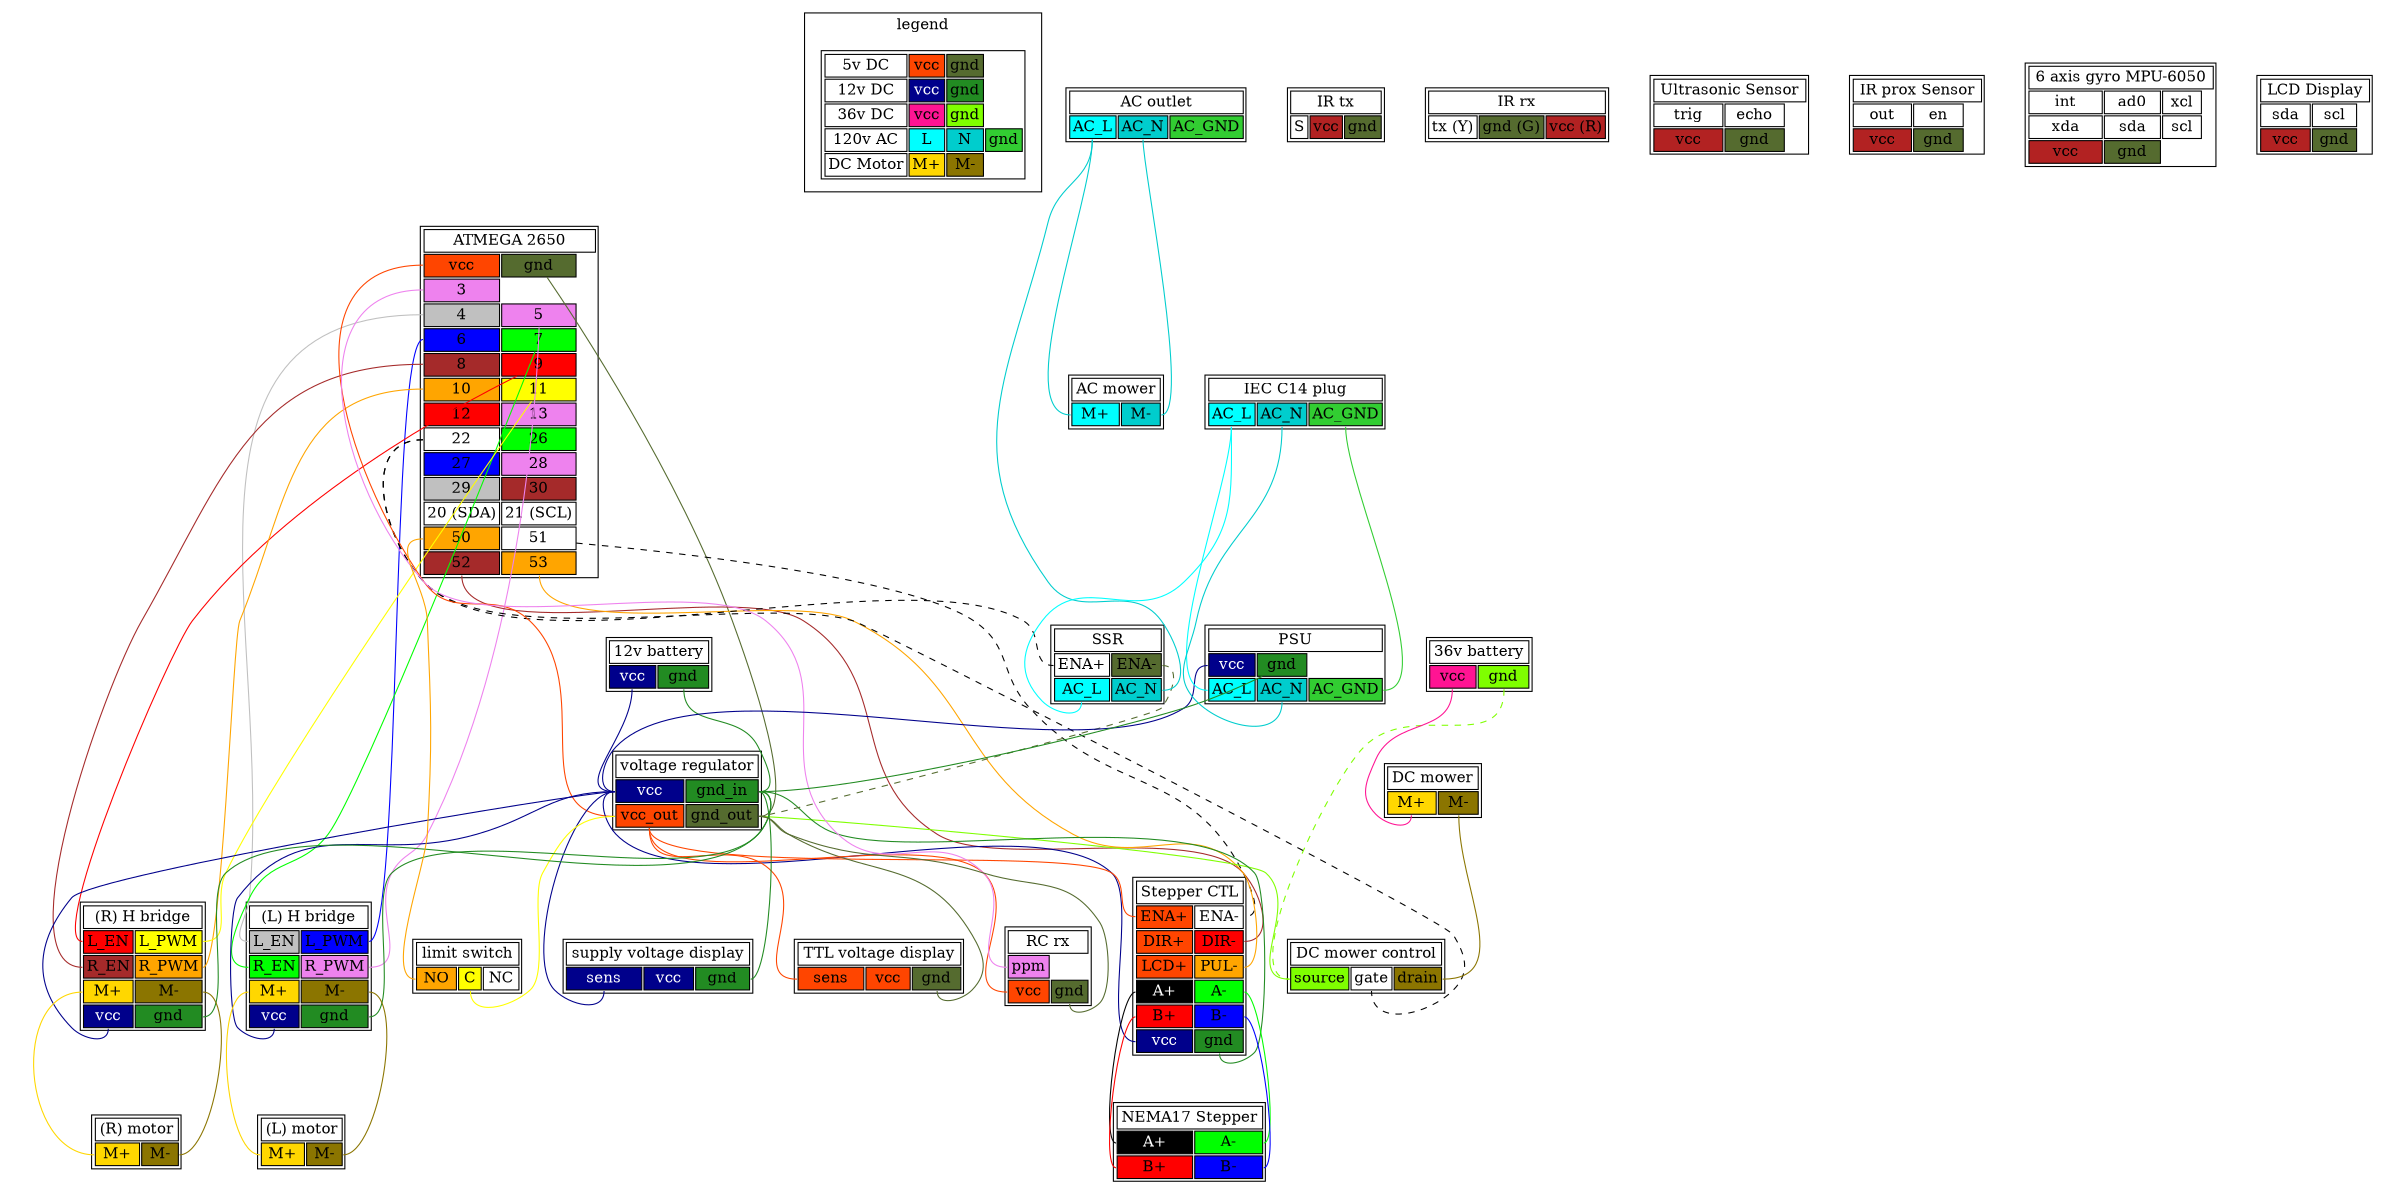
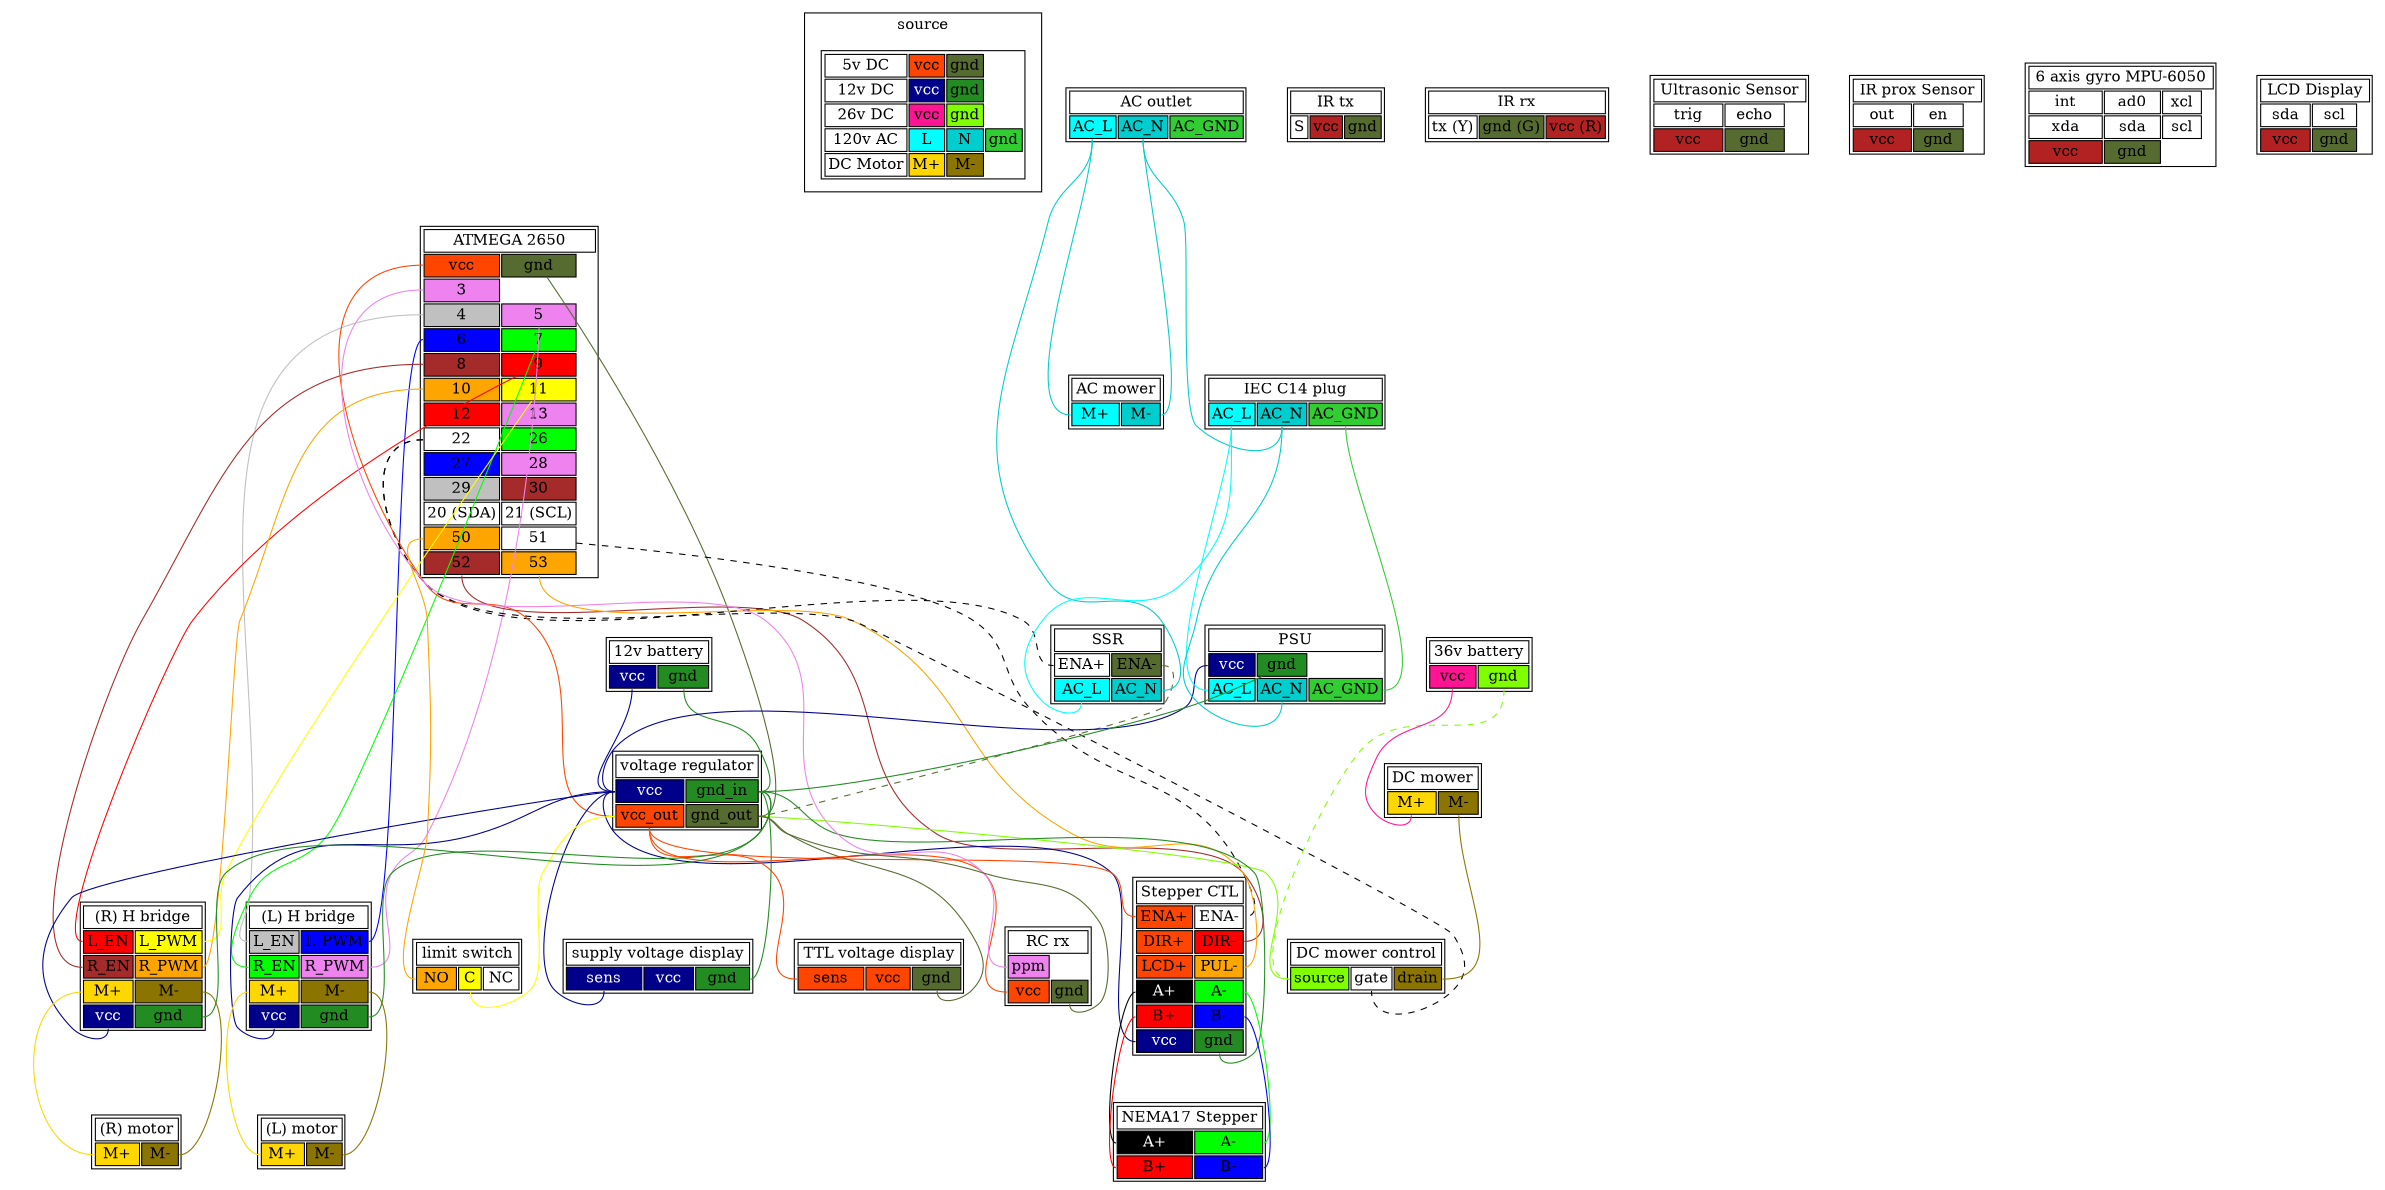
  graph {
    nodesep=0.3
    node [shape=none]
    edge [color=blue4 headport=vcc tailport=gnd]
-   n1 [label=<<table> 			<tr><td>5v DC</td> 				<td bgcolor="orangered">vcc</td> 				<td bgcolor="darkolivegreen">gnd</td></tr> 			<tr><td>12v DC</td> 				<td bgcolor="blue4"><font color="white">vcc</font></td> 				<td bgcolor="forestgreen">gnd</td></tr> 			<tr><td>36v DC</td> 				<td bgcolor="deeppink">vcc</td> 				<td bgcolor="chartreuse">gnd</td></tr> 			<tr><td>120v AC</td> 				<td bgcolor="cyan">L</td> 				<td bgcolor="cyan3">N</td> 				<td bgcolor="limegreen">gnd</td></tr> 			<tr><td>DC Motor</td> 				<td bgcolor="gold1">M+</td> 				<td bgcolor="gold4">M-</td></tr> 			</table>>]
+   n1 [label=<<table> 			<tr><td>5v DC</td> 				<td bgcolor="orangered">vcc</td> 				<td bgcolor="darkolivegreen">gnd</td></tr> 			<tr><td>12v DC</td> 				<td bgcolor="blue4"><font color="white">vcc</font></td> 				<td bgcolor="forestgreen">gnd</td></tr> 			<tr><td>26v DC</td> 				<td bgcolor="deeppink">vcc</td> 				<td bgcolor="chartreuse">gnd</td></tr> 			<tr><td>120v AC</td> 				<td bgcolor="cyan">L</td> 				<td bgcolor="cyan3">N</td> 				<td bgcolor="limegreen">gnd</td></tr> 			<tr><td>DC Motor</td> 				<td bgcolor="gold1">M+</td> 				<td bgcolor="gold4">M-</td></tr> 			</table>>]
    n2 [label=<<table> 			<tr><td colspan="11">ATMEGA 2650</td></tr> 			<tr> 				<td port="vcc" bgcolor="orangered">vcc</td> 				<td port="gnd" bgcolor="darkolivegreen">gnd</td> 			</tr><tr> 				<td port="3" bgcolor="violet">3</td> 			</tr><tr> 				<td port="4" bgcolor="gray">4</td> 				<td port="5" bgcolor="violet">5</td> 			</tr><tr> 				<td port="6" bgcolor="blue">6</td> 				<td port="7" bgcolor="green">7</td> 			</tr><tr> 				<td port="8" bgcolor="brown">8</td> 				<td port="9" bgcolor="red">9</td> 			</tr><tr> 				<td port="10" bgcolor="orange">10</td> 				<td port="11" bgcolor="yellow">11</td> 			</tr><tr> 				<td port="12" bgcolor="red">12</td> 				<td port="13" bgcolor="violet">13</td> 			</tr><tr> 				<td port="22" bgcolor="white">22</td> 				<td port="26" bgcolor="green">26</td> 			</tr><tr> 				<td port="27" bgcolor="blue">27</td> 				<td port="28" bgcolor="violet">28</td> 			</tr><tr> 				<td port="29" bgcolor="gray">29</td> 				<td port="30" bgcolor="brown">30</td> 			</tr><tr> 				<td port="sda">20 (SDA)</td> 				<td port="scl">21 (SCL)</td> 			</tr><tr> 				<td port="50" bgcolor="orange">50</td> 				<td port="51" bgcolor="white">51</td> 			</tr><tr> 				<td port="52" bgcolor="brown">52</td> 				<td port="53" bgcolor="orange">53</td>				 			</tr> 			</table>>]
    n3 [label=<<table> 			<tr><td colspan="2">voltage regulator</td></tr> 			<tr><td port="vcc_in" bgcolor="blue4"><font color="white">vcc</font></td> 				<td port="gnd_in" bgcolor="forestgreen">gnd_in</td></tr> 			<tr><td port="vcc_out" bgcolor="orangered">vcc_out</td> 				<td port="gnd_out" bgcolor="darkolivegreen">gnd_out</td></tr></table>>]
    n4 [label=<<table> 			<tr><td colspan="2">(L) H bridge</td></tr> 			<tr><td port="L_EN" bgcolor="gray">L_EN</td> 				<td port="L_PWM" bgcolor="blue">L_PWM</td></tr> 			<tr><td port="R_EN" bgcolor="green">R_EN</td> 				<td port="R_PWM" bgcolor="violet">R_PWM</td></tr> 			<tr><td port="m_plus" bgcolor="gold1">M+</td> 				<td port="m_minus" bgcolor="gold4">M-</td></tr> 			<tr><td port="vcc" bgcolor="blue4"><font color="white">vcc</font></td> 				<td port="gnd" bgcolor="forestgreen">gnd</td></tr></table>>]
    n5 [label=<<table> 			<tr><td colspan="2">(R) H bridge</td></tr> 			<tr><td port="L_EN" bgcolor="red">L_EN</td> 				<td port="L_PWM" bgcolor="yellow">L_PWM</td></tr> 			<tr><td port="R_EN" bgcolor="brown">R_EN</td> 				<td port="R_PWM" bgcolor="orange">R_PWM</td></tr> 			<tr><td port="m_plus" bgcolor="gold1">M+</td> 				<td port="m_minus" bgcolor="gold4">M-</td></tr> 			<tr><td port="vcc" bgcolor="blue4"><font color="white">vcc</font></td> 				<td port="gnd" bgcolor="forestgreen">gnd</td></tr></table>>]
    n6 [label=<<table> 			<tr><td colspan="2">Stepper CTL</td></tr> 			<tr><td port="ENA_plus" bgcolor="orangered">ENA+</td> 				<td port="ENA">ENA-</td></tr> 			<tr><td port="DIR_plus" bgcolor="orangered">DIR+</td> 				<td port="DIR" bgcolor="red">DIR-</td></tr> 			<tr><td port="PUL_plus" bgcolor="orangered">LCD+</td> 				<td port="PUL" bgcolor="orange">PUL-</td></tr> 			<tr><td port="A_plus" bgcolor="black"><font color="white">A+</font></td> 				<td port="A_minus" bgcolor="green">A-</td></tr> 			<tr><td port="B_plus" bgcolor="red">B+</td> 				<td port="B_minus" bgcolor="blue">B-</td></tr> 			<tr><td port="vcc" bgcolor="blue4"><font color="white">vcc</font></td> 				<td port="gnd" bgcolor="forestgreen">gnd</td></tr></table>>]
    n7 [label=<<table> 			<tr><td colspan="2">SSR</td></tr> 			<tr><td port="ENA">ENA+</td> 				<td port="gnd" bgcolor="darkolivegreen">ENA-</td></tr> 			<tr><td port="AC_L" bgcolor="cyan">AC_L</td> 				<td port="AC_N" bgcolor="cyan3">AC_N</td></tr></table>>]
    n8 [label=<<table><tr><td colspan="3">DC mower control</td></tr> 		    <tr><td port="source" bgcolor="chartreuse">source</td> 			    <td port="gate">gate</td> 			    <td port="drain" bgcolor="gold4">drain</td></tr></table>>]
    n9 [label=<<table> 			<tr><td colspan="3">TTL voltage display</td></tr> 			<tr><td port="sens" bgcolor="orangered">sens</td> 				<td port="vcc" bgcolor="orangered">vcc</td> 				<td port="gnd" bgcolor="darkolivegreen">gnd</td></tr></table>>]
    n10 [label=<<table> 			<tr><td colspan="3">supply voltage display</td></tr> 			<tr><td port="sens" bgcolor="blue4"><font color="white">sens</font></td> 				<td port="vcc" bgcolor="blue4"><font color="white">vcc</font></td> 				<td port="gnd" bgcolor="forestgreen">gnd</td></tr></table>>]
    n11 [label=<<table><tr><td colspan="2">RC rx</td></tr> 			<tr><td port="ppm" bgcolor="violet">ppm</td></tr> 			<tr><td port="vcc" bgcolor="orangered">vcc</td> 				<td port="gnd" bgcolor="darkolivegreen">gnd</td></tr></table>>]
    n12 [label=<<table><tr><td colspan="3">limit switch</td></tr> 			<tr><td port="NO" bgcolor="orange">NO</td> 				<td port="C" bgcolor="yellow">C</td> 				<td port="NC">NC</td></tr></table>>]
    n13 [label=<<table><tr><td colspan="2">(L) motor</td></tr> 			<tr><td port="m_plus" bgcolor="gold1">M+</td> 				<td port="m_minus" bgcolor="gold4">M-</td></tr></table>>]
    n14 [label=<<table><tr><td colspan="2">(R) motor</td></tr> 			<tr><td port="m_plus" bgcolor="gold1">M+</td> 				<td port="m_minus" bgcolor="gold4">M-</td></tr></table>>]
    n15 [label=<<table> 			<tr><td colspan="2">NEMA17 Stepper</td></tr> 			<tr><td port="A_plus" bgcolor="black"><font color="white">A+</font></td> 				<td port="A_minus" bgcolor="green">A-</td></tr> 			<tr><td port="B_plus" bgcolor="red">B+</td> 				<td port="B_minus" bgcolor="blue">B-</td></tr></table>>]
    n16 [label=<<table><tr><td colspan="2">12v battery</td></tr> 			<tr><td port="vcc" bgcolor="blue4"><font color="white">vcc</font></td> 				<td port="gnd" bgcolor="forestgreen">gnd</td></tr></table>>]
    n17 [label=<<table><tr><td colspan="3">PSU</td></tr> 			<tr><td port="vcc" bgcolor="blue4"><font color="white">vcc</font></td> 				<td port="gnd" bgcolor="forestgreen">gnd</td></tr> 			<tr><td port="AC_L" bgcolor="cyan">AC_L</td> 				<td port="AC_N" bgcolor="cyan3">AC_N</td> 				<td port="AC_GND" bgcolor="limegreen">AC_GND</td></tr></table>>]
    n18 [label=<<table><tr><td colspan="2">AC mower</td></tr> 		    <tr><td port="m_plus" bgcolor="cyan">M+</td> 			    <td port="m_minus" bgcolor="cyan3">M-</td></tr></table>>]
    n19 [label=<<table><tr><td colspan="3">AC outlet</td></tr> 		    <tr><td port="AC_L" bgcolor="cyan">AC_L</td> 			    <td port="AC_N" bgcolor="cyan3">AC_N</td> 			    <td port="AC_GND" bgcolor="limegreen">AC_GND</td></tr></table>>]
    n20 [label=<<table><tr><td colspan="3">IEC C14 plug</td></tr> 		    <tr><td port="AC_L" bgcolor="cyan">AC_L</td> 			    <td port="AC_N" bgcolor="cyan3">AC_N</td> 			    <td port="AC_GND" bgcolor="limegreen">AC_GND</td></tr></table>>]
    n21 [label=<<table><tr><td colspan="2">36v battery</td></tr> 			<tr><td port="vcc" bgcolor="deeppink">vcc</td> 				<td port="gnd" bgcolor="chartreuse">gnd</td></tr></table>>]
    n22 [label=<<table><tr><td colspan="2">DC mower</td></tr> 		    <tr><td port="m_plus" bgcolor="gold1">M+</td> 			    <td port="m_minus" bgcolor="gold4">M-</td></tr></table>>]
    n23 [label=<<table><tr><td colspan="3">IR tx</td></tr> 		    <tr><td port="S">S</td> 			    <td bgcolor="firebrick">vcc</td> 				<td bgcolor="darkolivegreen">gnd</td></tr></table>>]
    n24 [label=<<table><tr><td colspan="3">IR rx</td></tr> 		    <tr><td port="tx">tx (Y)</td> 			    <td port="gnd" bgcolor="darkolivegreen">gnd (G)</td> 			    <td port="vcc" bgcolor="firebrick">vcc (R)</td></tr></table>>]
    n25 [label=<<table><tr><td colspan="4">Ultrasonic Sensor</td></tr> 		    <tr><td port="trig">trig</td> 			    <td port="echo">echo</td></tr> 			<tr><td bgcolor="firebrick">vcc</td> 				<td bgcolor="darkolivegreen">gnd</td></tr></table>>]
    n26 [label=<<table><tr><td colspan="4">IR prox Sensor</td></tr> 		    <tr><td port="out">out</td> 			    <td port="en">en</td></tr> 			<tr><td bgcolor="firebrick">vcc</td> 				<td bgcolor="darkolivegreen">gnd</td></tr></table>>]
    n27 [label=<<table><tr><td colspan="4">6 axis gyro MPU-6050</td></tr> 		    <tr><td port="int">int</td> 			    <td port="ad0">ad0</td> 				<td port="xcl">xcl</td></tr> 			<tr><td port="xda">xda</td> 			    <td port="sda">sda</td> 				<td port="scl">scl</td></tr> 			<tr><td bgcolor="firebrick">vcc</td> 				<td bgcolor="darkolivegreen">gnd</td></tr></table>>]
    n28 [label=<<table><tr><td colspan="4">LCD Display</td></tr> 		    <tr><td port="sda">sda</td> 			    <td port="scl">scl</td></tr> 			<tr><td bgcolor="firebrick">vcc</td> 				<td bgcolor="darkolivegreen">gnd</td></tr></table>>]
    subgraph cluster_1 {
-     label=legend
+     label=source
      n1
    }
    n2 -- n3 [color=darkolivegreen headport=gnd_out]
    n2 -- n4 [color=gray headport=L_EN tailport=4]
    n2 -- n4 [color=violet headport=R_PWM tailport=5]
    n2 -- n4 [color=blue headport=L_PWM tailport=6]
    n2 -- n4 [color=green headport=R_EN tailport=7]
    n2 -- n5 [color=brown headport=R_EN tailport=8]
    n2 -- n5 [color=red headport=L_EN tailport=9]
    n2 -- n5 [color=orange headport=R_PWM tailport=10]
    n2 -- n5 [color=yellow headport=L_PWM tailport=11]
    n2 -- n6 [headport=ENA style=dashed tailport=51 color=""]
    n2 -- n6 [color=brown headport=DIR tailport=52]
    n2 -- n6 [color=orange headport=PUL tailport=53]
    n2 -- n7 [headport=ENA style=dashed tailport=22 color=""]
    n2 -- n8 [headport=gate style=dashed tailport=22 color=""]
    n3 -- n2 [color=orangered tailport=vcc_out]
    n3 -- n4 [tailport=vcc_in]
    n3 -- n5 [tailport=vcc_in]
    n3 -- n6 [tailport=vcc_in]
    n3 -- n6 [color=orangered headport=ENA_plus tailport=vcc_out]
    n3 -- n8 [color=chartreuse headport=source tailport=gnd_out]
    n3 -- n9 [color=orangered headport=sens tailport=vcc_out]
    n3 -- n9 [color=darkolivegreen headport=gnd tailport=gnd_out]
    n3 -- n10 [headport=sens tailport=vcc_in]
    n3 -- n10 [color=forestgreen headport=gnd tailport=gnd_in]
    n3 -- n11 [color=orangered tailport=vcc_out]
    n3 -- n12 [color=yellow headport=C tailport=vcc_out]
    n4 -- n3 [color=forestgreen headport=gnd_in]
    n4 -- n13 [color=gold1 headport=m_plus tailport=m_plus]
    n4 -- n13 [color=gold4 headport=m_minus tailport=m_minus]
    n5 -- n3 [color=forestgreen headport=gnd_in]
    n5 -- n14 [color=gold1 headport=m_plus tailport=m_plus]
    n5 -- n14 [color=gold4 headport=m_minus tailport=m_minus]
    n6 -- n3 [color=forestgreen headport=gnd_in]
    n6 -- n15 [color=black headport=A_plus tailport=A_plus]
    n6 -- n15 [color=red headport=B_plus tailport=B_plus]
    n6 -- n15 [color=green headport=A_minus tailport=A_minus]
    n6 -- n15 [color=blue headport=B_minus tailport=B_minus]
    n7 -- n3 [color=darkolivegreen headport=gnd_out style=dashed]
    n11 -- n2 [color=violet headport=3 tailport=ppm]
    n11 -- n3 [color=darkolivegreen headport=gnd_out]
    n12 -- n2 [color=orange headport=50 tailport=NO]
    n16 -- n3 [headport=vcc_in tailport=vcc]
    n16 -- n3 [color=forestgreen headport=gnd_in]
    n17 -- n3 [headport=vcc_in tailport=vcc]
    n17 -- n3 [color=forestgreen headport=gnd_in]
    n18 -- n19 [color=cyan3 headport=AC_N tailport=m_minus]
    n19 -- n7 [color=cyan3 headport=AC_N tailport=AC_L]
    n19 -- n18 [color=cyan3 headport=m_plus tailport=AC_L]
+   n19 -- n20 [color=cyan3 headport=AC_N tailport=AC_N]
    n20 -- n7 [color=cyan headport=AC_L tailport=AC_L]
    n20 -- n17 [color=cyan headport=AC_L tailport=AC_L]
    n20 -- n17 [color=cyan3 headport=AC_N tailport=AC_N]
    n20 -- n17 [color=limegreen headport=AC_GND tailport=AC_GND]
    n21 -- n8 [color=chartreuse headport=source style=dashed]
    n21 -- n22 [color=deeppink headport=m_plus tailport=vcc]
    n22 -- n8 [color=gold4 headport=drain tailport=m_minus]
  }
